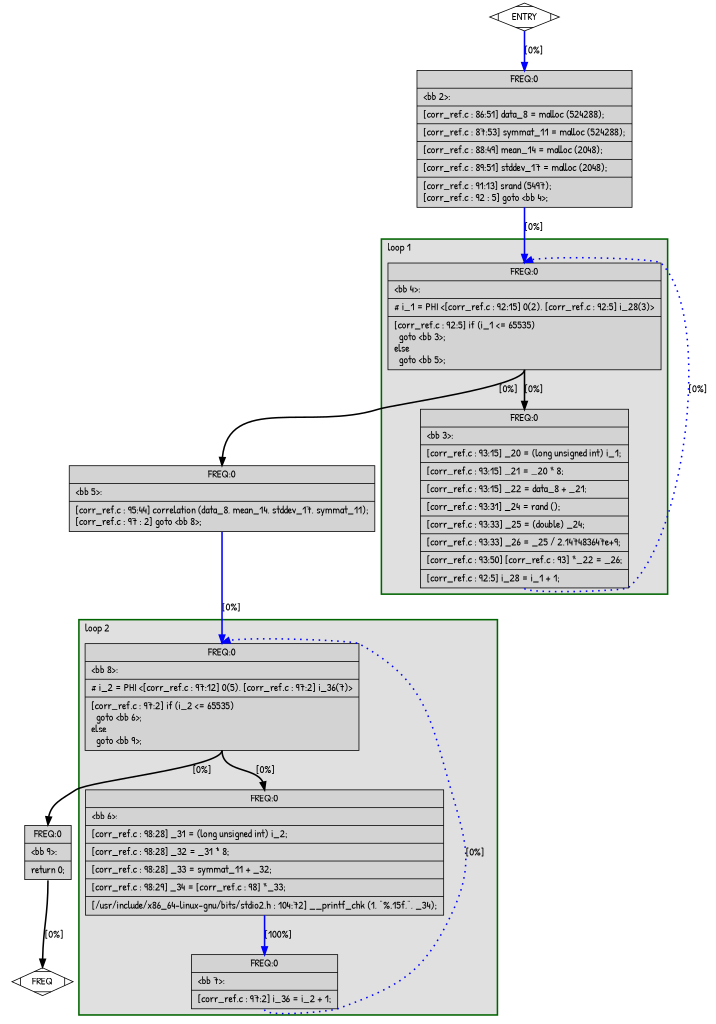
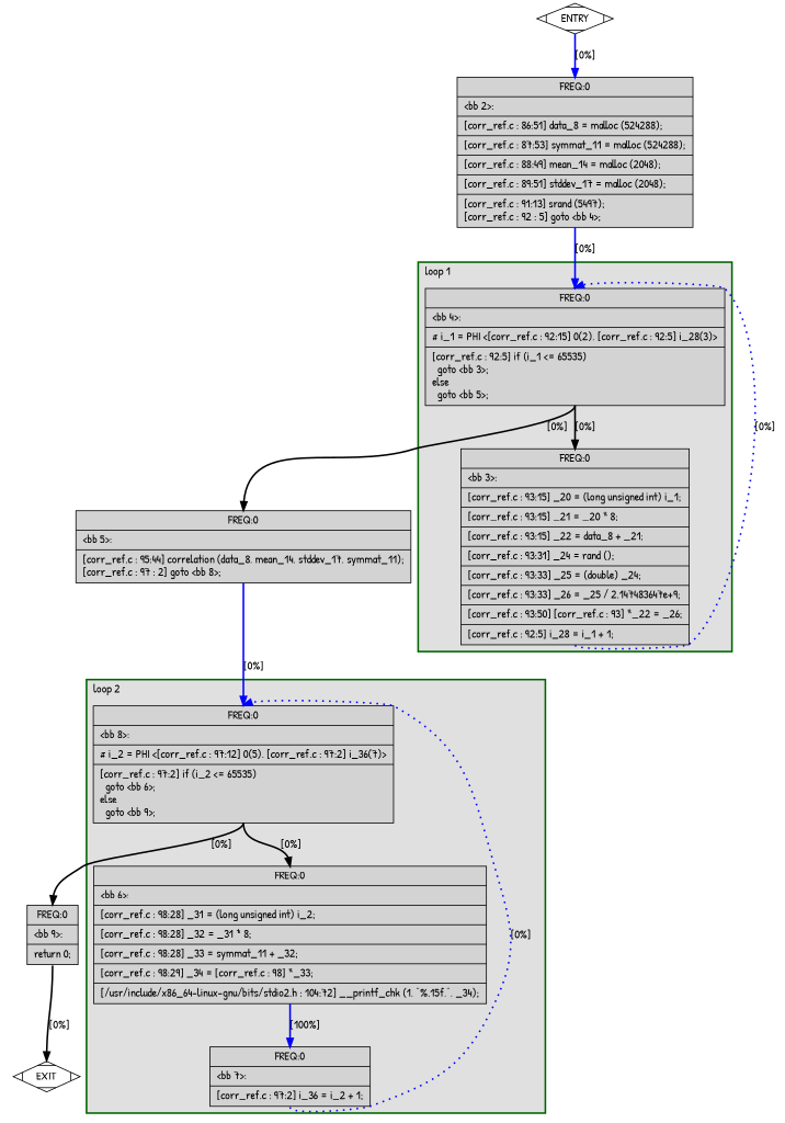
  digraph {
    fontname="Patrick Hand"
    node [fillcolor=lightgrey shape=record style=filled fontname="Patrick Hand"]
    edge [color=blue constraint=true headport=n style="solid,bold" tailport=s weight=10 fontname="Patrick Hand"]
    n1 [label="{ FREQ:0 |\<bb\ 8\>:\l|#\ i_2\ =\ PHI\ \<[corr_ref.c\ :\ 97:12]\ 0(5),\ [corr_ref.c\ :\ 97:2]\ i_36(7)\>\l|[corr_ref.c\ :\ 97:2]\ if\ (i_2\ \<=\ 65535)\l\ \ goto\ \<bb\ 6\>;\lelse\l\ \ goto\ \<bb\ 9\>;\l}"]
    n2 [label="{ FREQ:0 |\<bb\ 6\>:\l|[corr_ref.c\ :\ 98:28]\ _31\ =\ (long\ unsigned\ int)\ i_2;\l|[corr_ref.c\ :\ 98:28]\ _32\ =\ _31\ *\ 8;\l|[corr_ref.c\ :\ 98:28]\ _33\ =\ symmat_11\ +\ _32;\l|[corr_ref.c\ :\ 98:29]\ _34\ =\ [corr_ref.c\ :\ 98]\ *_33;\l|[/usr/include/x86_64-linux-gnu/bits/stdio2.h\ :\ 104:72]\ __printf_chk\ (1,\ \"%.15f,\",\ _34);\l}"]
    n3 [label="{ FREQ:0 |\<bb\ 7\>:\l|[corr_ref.c\ :\ 97:2]\ i_36\ =\ i_2\ +\ 1;\l}"]
    n4 [label="{ FREQ:0 |\<bb\ 4\>:\l|#\ i_1\ =\ PHI\ \<[corr_ref.c\ :\ 92:15]\ 0(2),\ [corr_ref.c\ :\ 92:5]\ i_28(3)\>\l|[corr_ref.c\ :\ 92:5]\ if\ (i_1\ \<=\ 65535)\l\ \ goto\ \<bb\ 3\>;\lelse\l\ \ goto\ \<bb\ 5\>;\l}"]
    n5 [label="{ FREQ:0 |\<bb\ 3\>:\l|[corr_ref.c\ :\ 93:15]\ _20\ =\ (long\ unsigned\ int)\ i_1;\l|[corr_ref.c\ :\ 93:15]\ _21\ =\ _20\ *\ 8;\l|[corr_ref.c\ :\ 93:15]\ _22\ =\ data_8\ +\ _21;\l|[corr_ref.c\ :\ 93:31]\ _24\ =\ rand\ ();\l|[corr_ref.c\ :\ 93:33]\ _25\ =\ (double)\ _24;\l|[corr_ref.c\ :\ 93:33]\ _26\ =\ _25\ /\ 2.147483647e+9;\l|[corr_ref.c\ :\ 93:50]\ [corr_ref.c\ :\ 93]\ *_22\ =\ _26;\l|[corr_ref.c\ :\ 92:5]\ i_28\ =\ i_1\ +\ 1;\l}"]
    n6 [label="{ FREQ:0 |\<bb\ 9\>:\l|return\ 0;\l}"]
    n7 [label="{ FREQ:0 |\<bb\ 5\>:\l|[corr_ref.c\ :\ 95:44]\ correlation\ (data_8,\ mean_14,\ stddev_17,\ symmat_11);\l[corr_ref.c\ :\ 97\ :\ 2]\ goto\ \<bb\ 8\>;\l}"]
    n8 [fillcolor=white label=ENTRY shape=Mdiamond]
-   n9 [fillcolor=white label=FREQ shape=Mdiamond]
+   n9 [fillcolor=white label=EXIT shape=Mdiamond]
    n10 [label="{ FREQ:0 |\<bb\ 2\>:\l|[corr_ref.c\ :\ 86:51]\ data_8\ =\ malloc\ (524288);\l|[corr_ref.c\ :\ 87:53]\ symmat_11\ =\ malloc\ (524288);\l|[corr_ref.c\ :\ 88:49]\ mean_14\ =\ malloc\ (2048);\l|[corr_ref.c\ :\ 89:51]\ stddev_17\ =\ malloc\ (2048);\l|[corr_ref.c\ :\ 91:13]\ srand\ (5497);\l[corr_ref.c\ :\ 92\ :\ 5]\ goto\ \<bb\ 4\>;\l}"]
    subgraph sub_1 {
      color=black
      label=main
      n6
      n7
      n8
      n9
      n10
      subgraph cluster_2 {
        color=darkgreen
        fillcolor=grey88
        label="loop 2"
        labeljust=l
        penwidth=2
        style=filled
        n1
        n2
        n3
      }
      subgraph cluster_3 {
        color=darkgreen
        fillcolor=grey88
        label="loop 1"
        labeljust=l
        penwidth=2
        style=filled
        n4
        n5
      }
    }
    n1 -> n2 [color=black label="[0%]"]
    n1 -> n6 [color=black label="[0%]"]
    n2 -> n3 [label="[100%]" weight=100]
    n3 -> n1 [constraint=false label="[0%]" style="dotted,bold"]
    n4 -> n5 [color=black label="[0%]"]
    n4 -> n7 [color=black label="[0%]"]
    n5 -> n4 [constraint=false label="[0%]" style="dotted,bold"]
    n6 -> n9 [color=black label="[0%]"]
    n7 -> n1 [label="[0%]" weight=100]
    n8 -> n9 [style=invis color="" weight=""]
    n8 -> n10 [label="[0%]" weight=100]
    n10 -> n4 [label="[0%]" weight=100]
  }
